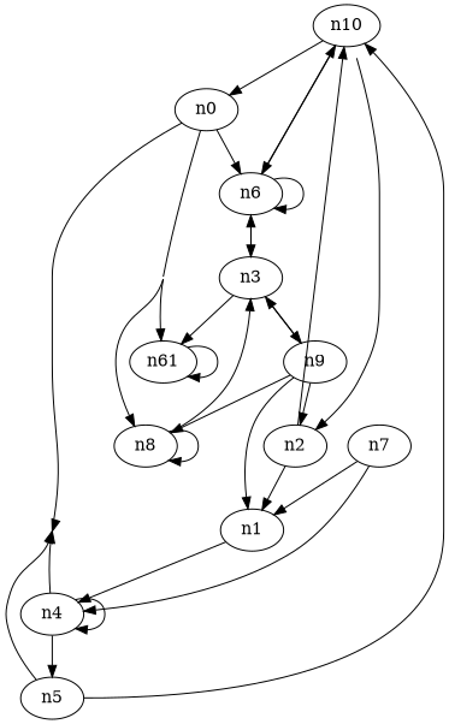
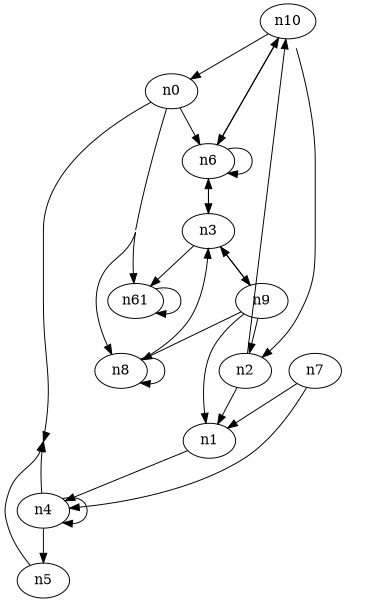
  digraph {
    concentrate=true
    n10
    n0
    n2
    n6
    n11 [label=n61]
    n8
    n1
    n3
    n9
    n4
    n5
    n7
    n10 -> n0
    n10 -> n2
    n10 -> n6
    n0 -> n6
    n0 -> n11
    n0 -> n8
    n2 -> n10
    n2 -> n1
    n6 -> n10
    n6 -> n6
    n6 -> n3
    n11 -> n11
    n8 -> n8
    n8 -> n3
    n1 -> n4
    n3 -> n6
    n3 -> n11
    n3 -> n9
    n9 -> n2
    n9 -> n8
    n9 -> n1
    n9 -> n3
    n4 -> n0
    n4 -> n4
    n4 -> n5
-   n5 -> n10
    n5 -> n0
    n7 -> n1
    n7 -> n4
  }
